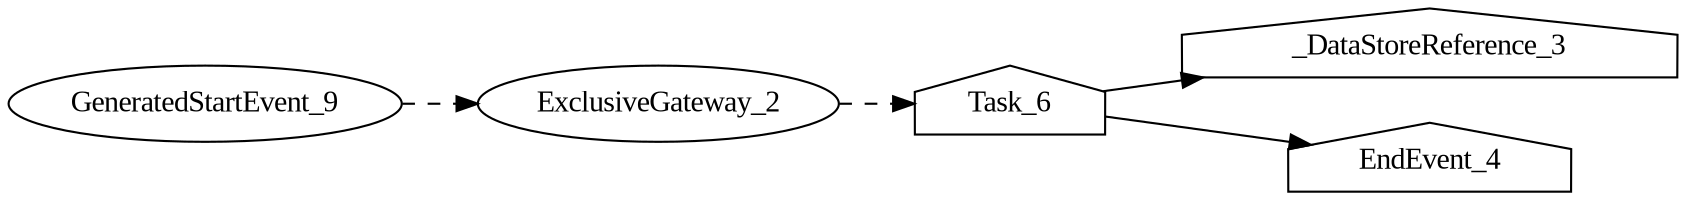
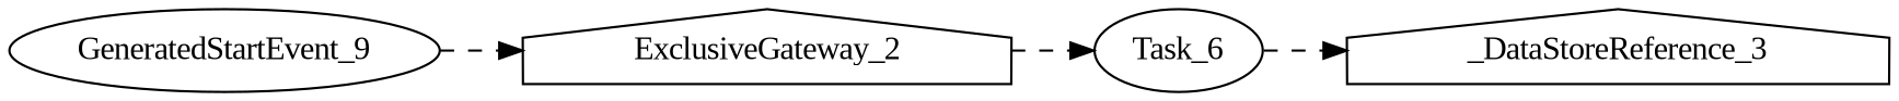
  digraph {
    fontname="Liberation Serif"
    rankdir=LR
    splines=false
    node [fontname="Liberation Serif" shape=house]
    edge [fontname="Liberation Serif" style=solid]
    _DataStoreReference_3
-   Task_6
-   EndEvent_4
-   ExclusiveGateway_2 [shape=ellipse]
+   Task_6 [shape=ellipse]
+   ExclusiveGateway_2
    n5 [label=GeneratedStartEvent_9 shape=ellipse]
-   Task_6 -> _DataStoreReference_3
-   Task_6 -> EndEvent_4
+   Task_6 -> _DataStoreReference_3 [style=dashed]
    ExclusiveGateway_2 -> Task_6 [style=dashed]
    n5 -> ExclusiveGateway_2 [style=dashed]
  }
